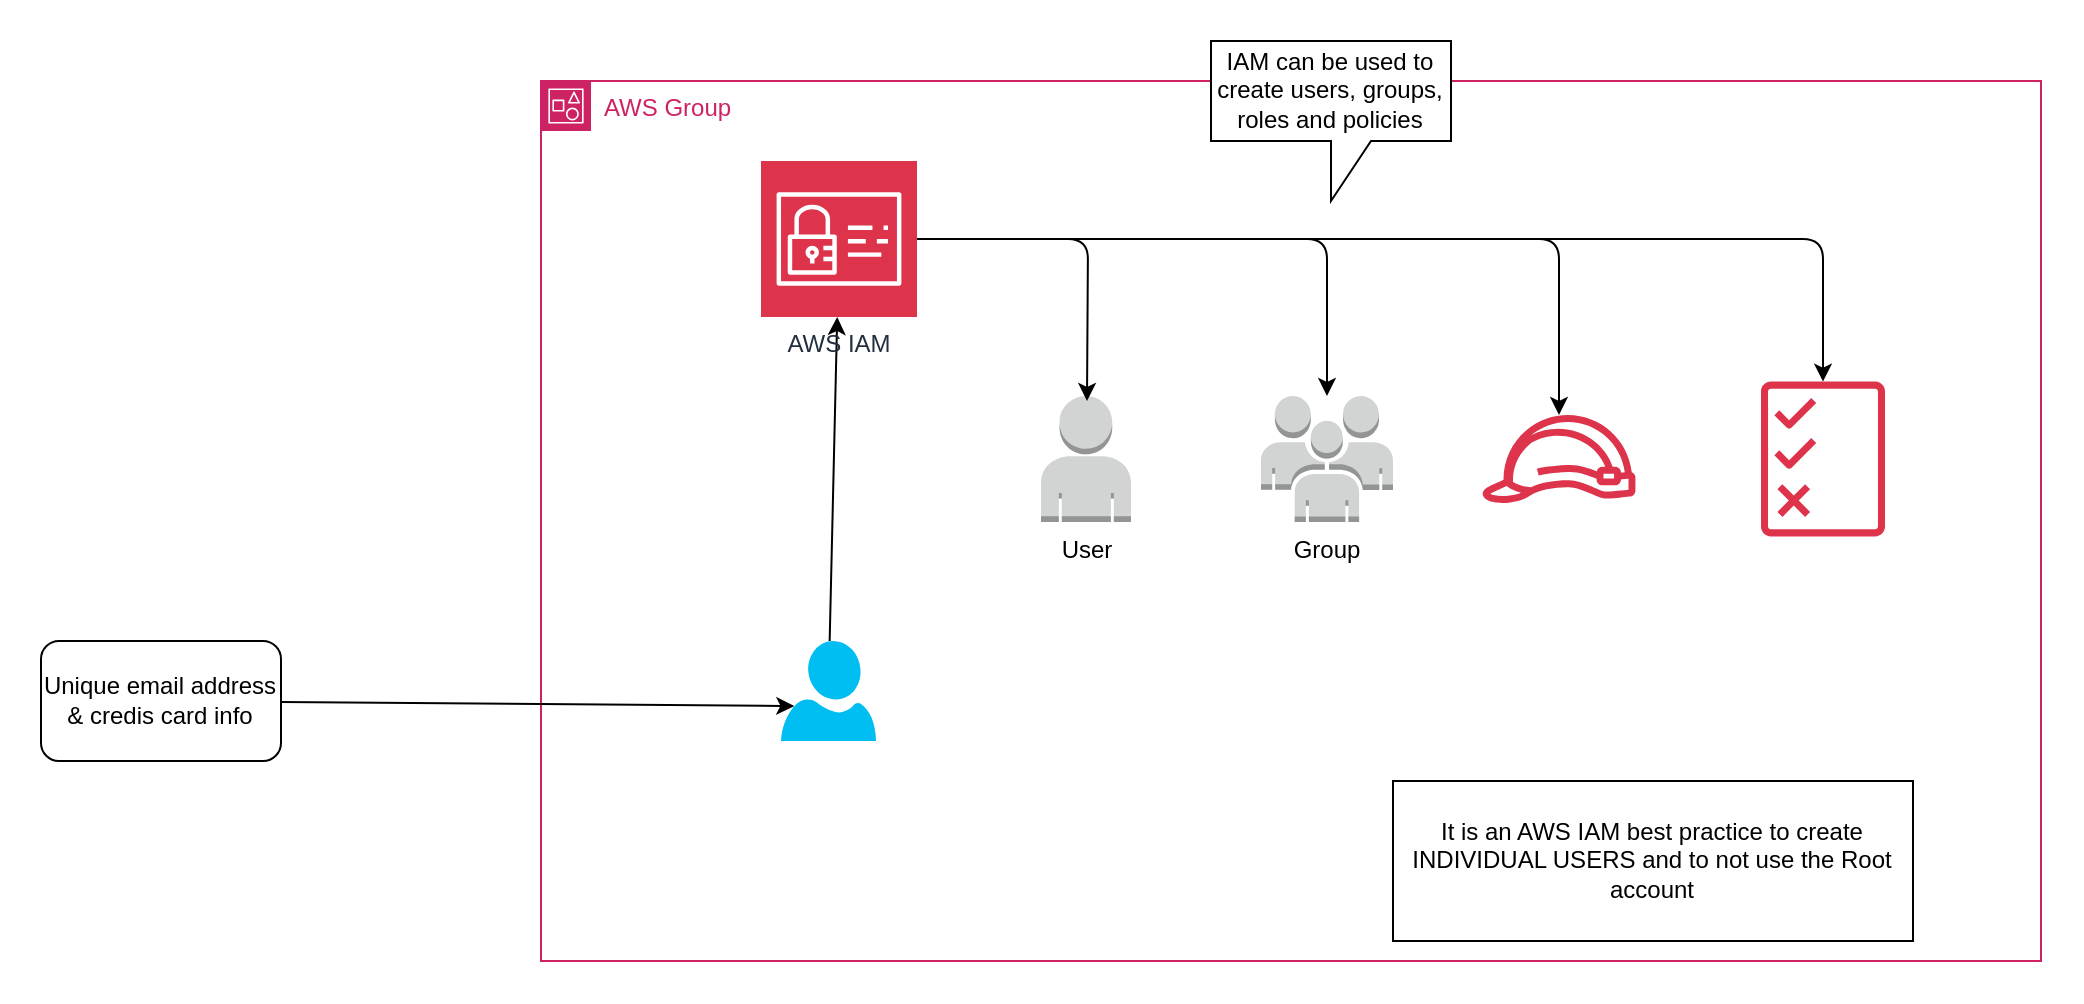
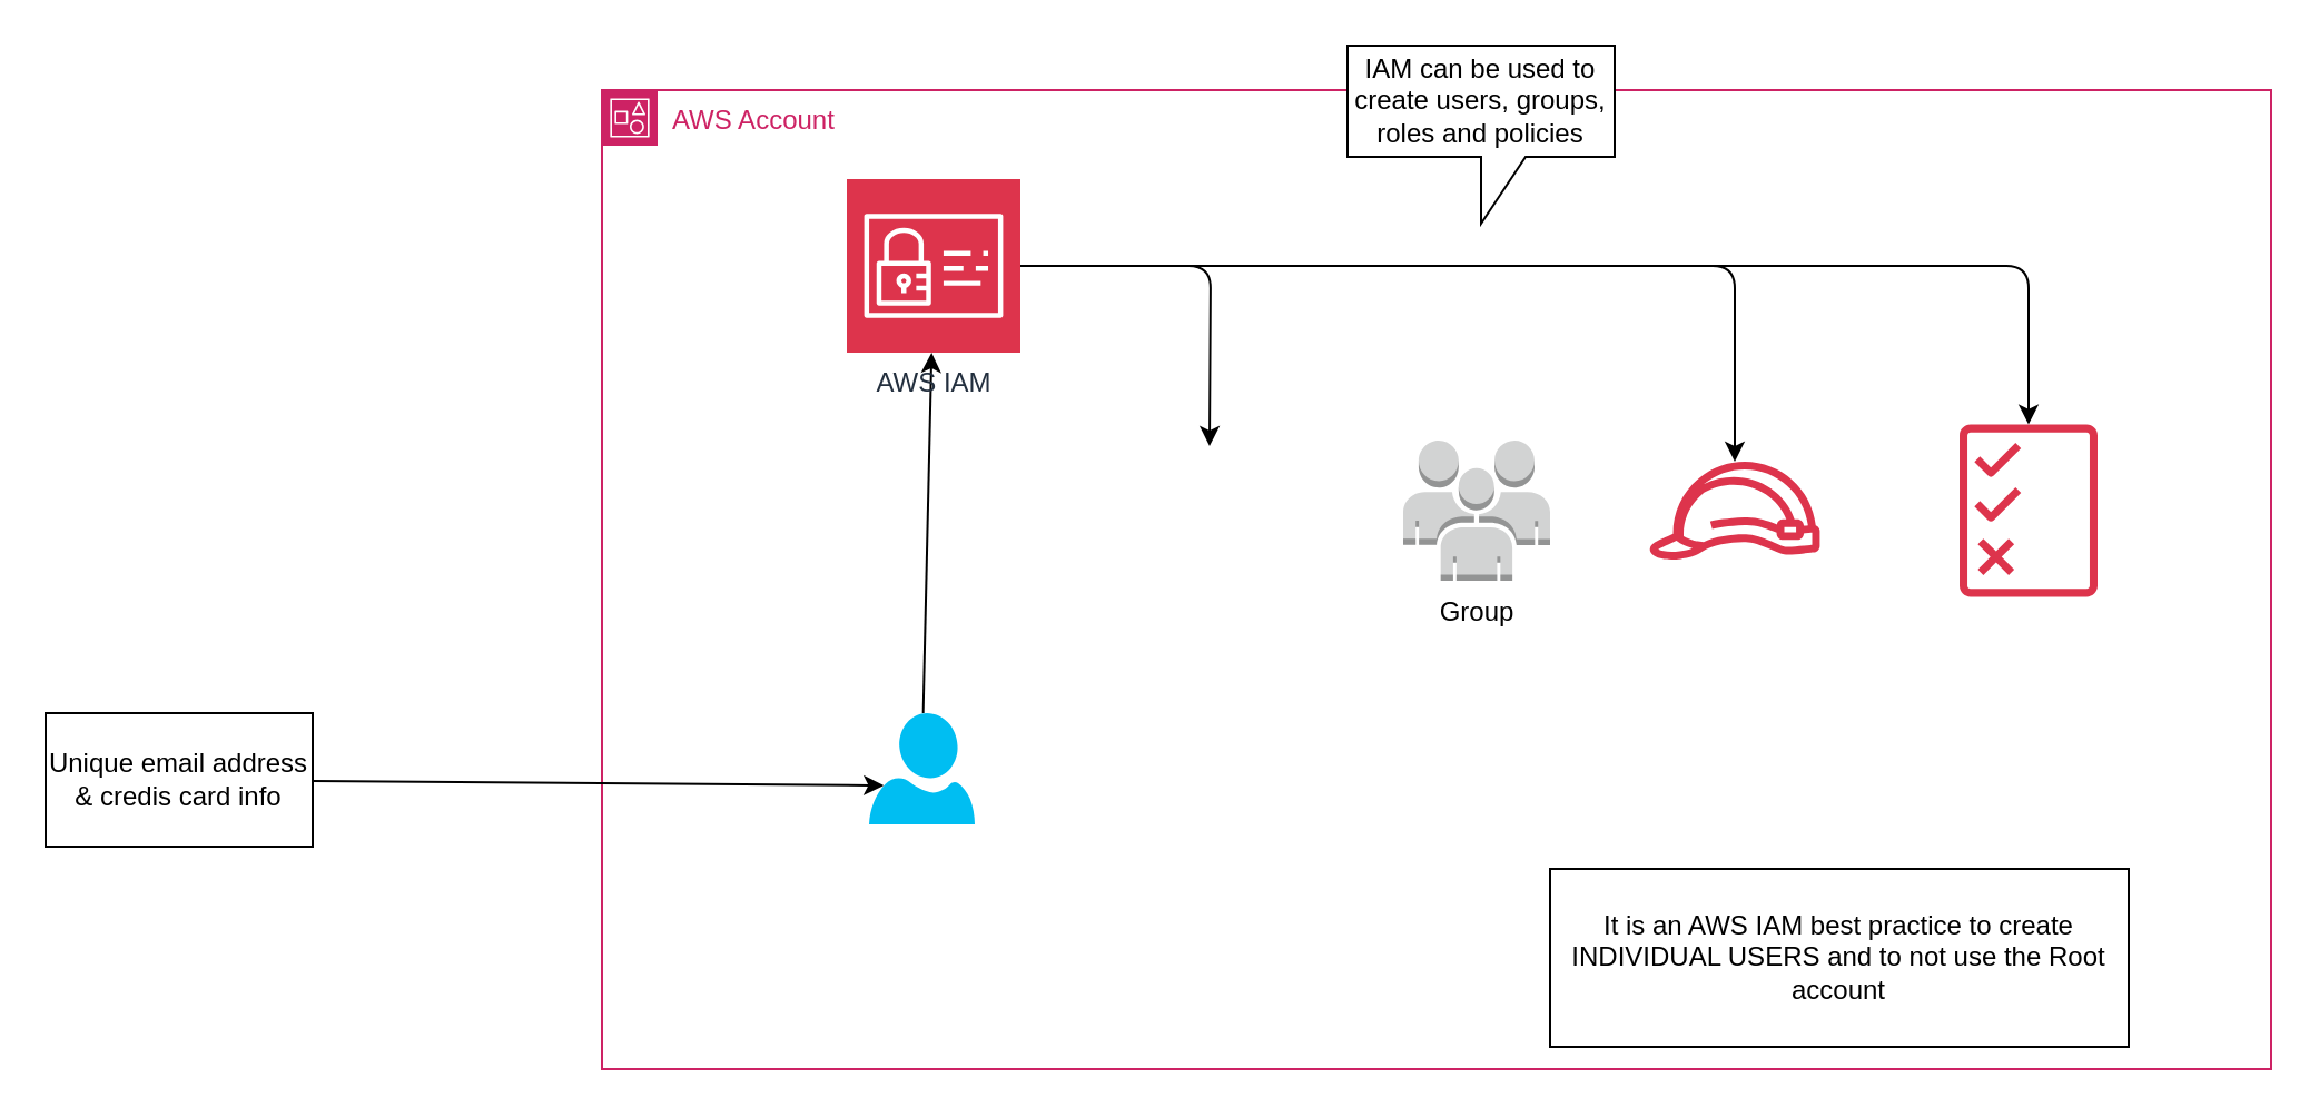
  <mxCell id="0" />
  <mxCell id="1" parent="0" />
- <mxCell id="2" value="AWS Group" style="points=[[0,0],[0.25,0],[0.5,0],[0.75,0],[1,0],[1,0.25],[1,0.5],[1,0.75],[1,1],[0.75,1],[0.5,1],[0.25,1],[0,1],[0,0.75],[0,0.5],[0,0.25]];outlineConnect=0;gradientColor=none;html=1;whiteSpace=wrap;fontSize=12;fontStyle=0;container=1;pointerEvents=0;collapsible=0;recursiveResize=0;shape=mxgraph.aws4.group;grIcon=mxgraph.aws4.group_account;strokeColor=#CD2264;fillColor=none;verticalAlign=top;align=left;spacingLeft=30;fontColor=#CD2264;dashed=0;" vertex="1" parent="1"><mxGeometry x="270" y="40" width="750" height="440" as="geometry" /></mxCell>
+ <mxCell id="2" value="AWS Account" style="points=[[0,0],[0.25,0],[0.5,0],[0.75,0],[1,0],[1,0.25],[1,0.5],[1,0.75],[1,1],[0.75,1],[0.5,1],[0.25,1],[0,1],[0,0.75],[0,0.5],[0,0.25]];outlineConnect=0;gradientColor=none;html=1;whiteSpace=wrap;fontSize=12;fontStyle=0;container=1;pointerEvents=0;collapsible=0;recursiveResize=0;shape=mxgraph.aws4.group;grIcon=mxgraph.aws4.group_account;strokeColor=#CD2264;fillColor=none;verticalAlign=top;align=left;spacingLeft=30;fontColor=#CD2264;dashed=0;" vertex="1" parent="1"><mxGeometry x="270" y="40" width="750" height="440" as="geometry" /></mxCell>
  <mxCell id="3" value="" style="sketch=0;outlineConnect=0;fontColor=#232F3E;gradientColor=none;fillColor=#DD344C;strokeColor=none;dashed=0;verticalLabelPosition=bottom;verticalAlign=top;align=center;html=1;fontSize=12;fontStyle=0;aspect=fixed;pointerEvents=1;shape=mxgraph.aws4.permissions;" vertex="1" parent="2"><mxGeometry x="610" y="150" width="62" height="78" as="geometry" /></mxCell>
  <mxCell id="4" value="" style="sketch=0;outlineConnect=0;fontColor=#232F3E;gradientColor=none;fillColor=#DD344C;strokeColor=none;dashed=0;verticalLabelPosition=bottom;verticalAlign=top;align=center;html=1;fontSize=12;fontStyle=0;aspect=fixed;pointerEvents=1;shape=mxgraph.aws4.role;" vertex="1" parent="2"><mxGeometry x="470" y="167" width="78" height="44" as="geometry" /></mxCell>
  <mxCell id="5" value="Group&lt;div&gt;&lt;br&gt;&lt;/div&gt;" style="outlineConnect=0;dashed=0;verticalLabelPosition=bottom;verticalAlign=top;align=center;html=1;shape=mxgraph.aws3.users;fillColor=#D2D3D3;gradientColor=none;" vertex="1" parent="2"><mxGeometry x="360" y="157.5" width="66" height="63" as="geometry" /></mxCell>
- <mxCell id="6" value="User" style="outlineConnect=0;dashed=0;verticalLabelPosition=bottom;verticalAlign=top;align=center;html=1;shape=mxgraph.aws3.user;fillColor=#D2D3D3;gradientColor=none;" vertex="1" parent="2"><mxGeometry x="250" y="157.5" width="45" height="63" as="geometry" /></mxCell>
  <mxCell id="7" style="edgeStyle=none;html=1;" edge="1" parent="2" source="8" target="12"><mxGeometry relative="1" as="geometry" /></mxCell>
  <mxCell id="8" value="" style="verticalLabelPosition=bottom;html=1;verticalAlign=top;align=center;strokeColor=none;fillColor=#00BEF2;shape=mxgraph.azure.user;" vertex="1" parent="2"><mxGeometry x="120" y="280" width="47.5" height="50" as="geometry" /></mxCell>
  <mxCell id="9" style="edgeStyle=orthogonalEdgeStyle;html=1;" edge="1" parent="2" source="12" target="3"><mxGeometry relative="1" as="geometry" /></mxCell>
  <mxCell id="10" style="edgeStyle=orthogonalEdgeStyle;html=1;" edge="1" parent="2" source="12" target="4"><mxGeometry relative="1" as="geometry" /></mxCell>
- <mxCell id="11" style="edgeStyle=orthogonalEdgeStyle;html=1;" edge="1" parent="2" source="12" target="5"><mxGeometry relative="1" as="geometry" /></mxCell>
  <mxCell id="12" value="AWS IAM" style="sketch=0;points=[[0,0,0],[0.25,0,0],[0.5,0,0],[0.75,0,0],[1,0,0],[0,1,0],[0.25,1,0],[0.5,1,0],[0.75,1,0],[1,1,0],[0,0.25,0],[0,0.5,0],[0,0.75,0],[1,0.25,0],[1,0.5,0],[1,0.75,0]];outlineConnect=0;fontColor=#232F3E;fillColor=#DD344C;strokeColor=#ffffff;dashed=0;verticalLabelPosition=bottom;verticalAlign=top;align=center;html=1;fontSize=12;fontStyle=0;aspect=fixed;shape=mxgraph.aws4.resourceIcon;resIcon=mxgraph.aws4.identity_and_access_management;" vertex="1" parent="2"><mxGeometry x="110" y="40" width="78" height="78" as="geometry" /></mxCell>
  <mxCell id="13" style="edgeStyle=orthogonalEdgeStyle;html=1;" edge="1" parent="2" source="12"><mxGeometry relative="1" as="geometry"><mxPoint x="273" y="160" as="targetPoint" /></mxGeometry></mxCell>
  <mxCell id="14" value="It is an AWS IAM best practice to create INDIVIDUAL USERS and to not use the Root account" style="rounded=0;whiteSpace=wrap;html=1;" vertex="1" parent="2"><mxGeometry x="426" y="350" width="260" height="80" as="geometry" /></mxCell>
  <mxCell id="15" value="IAM can be used to create users, groups, roles and policies" style="shape=callout;whiteSpace=wrap;html=1;perimeter=calloutPerimeter;" vertex="1" parent="2"><mxGeometry x="335" y="-20" width="120" height="80" as="geometry" /></mxCell>
- <mxCell id="16" value="Unique email address &amp;amp; credis card info" style="whiteSpace=wrap;html=1;rounded=1;" vertex="1" parent="1"><mxGeometry x="20" y="320" width="120" height="60" as="geometry" /></mxCell>
+ <mxCell id="16" value="Unique email address &amp;amp; credis card info" style="rounded=0;whiteSpace=wrap;html=1;" vertex="1" parent="1"><mxGeometry x="20" y="320" width="120" height="60" as="geometry" /></mxCell>
  <mxCell id="17" style="edgeStyle=none;html=1;entryX=0.14;entryY=0.65;entryDx=0;entryDy=0;entryPerimeter=0;" edge="1" parent="1" source="16" target="8"><mxGeometry relative="1" as="geometry" /></mxCell>
